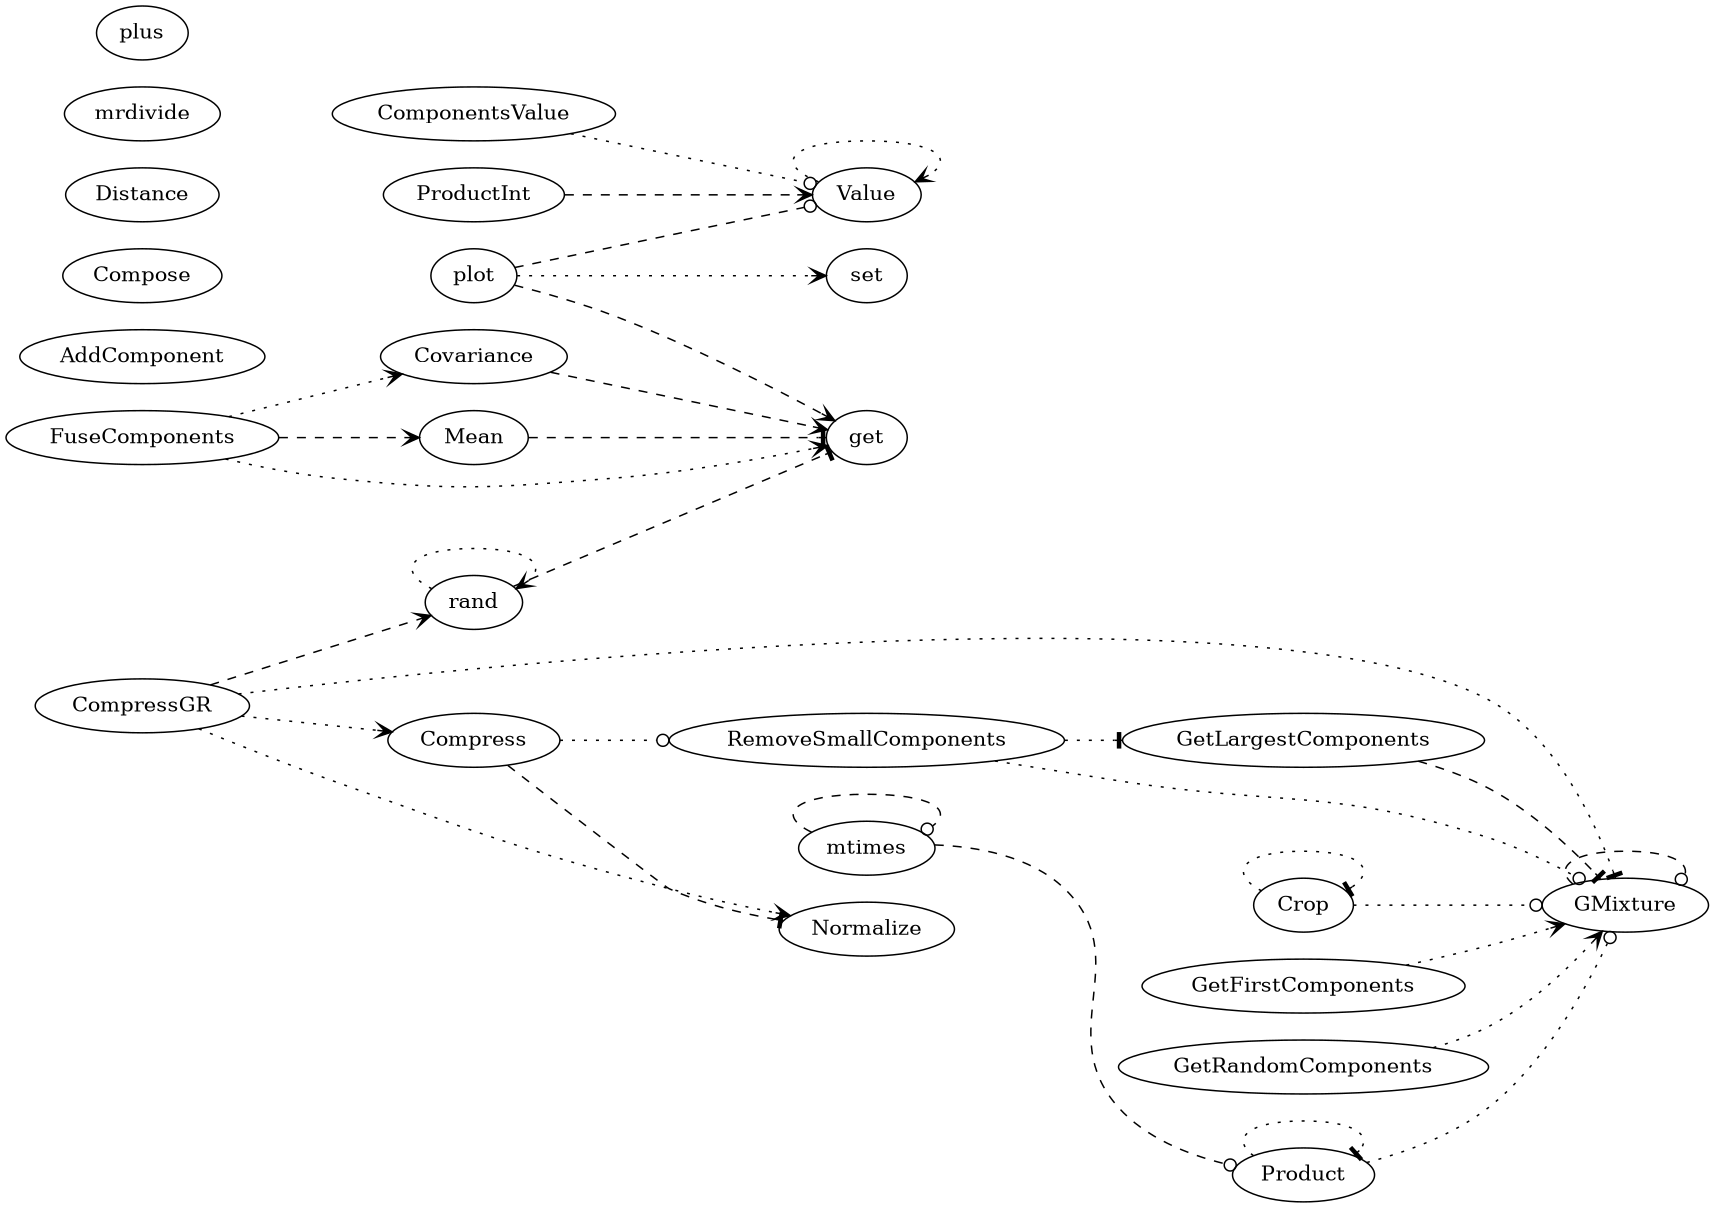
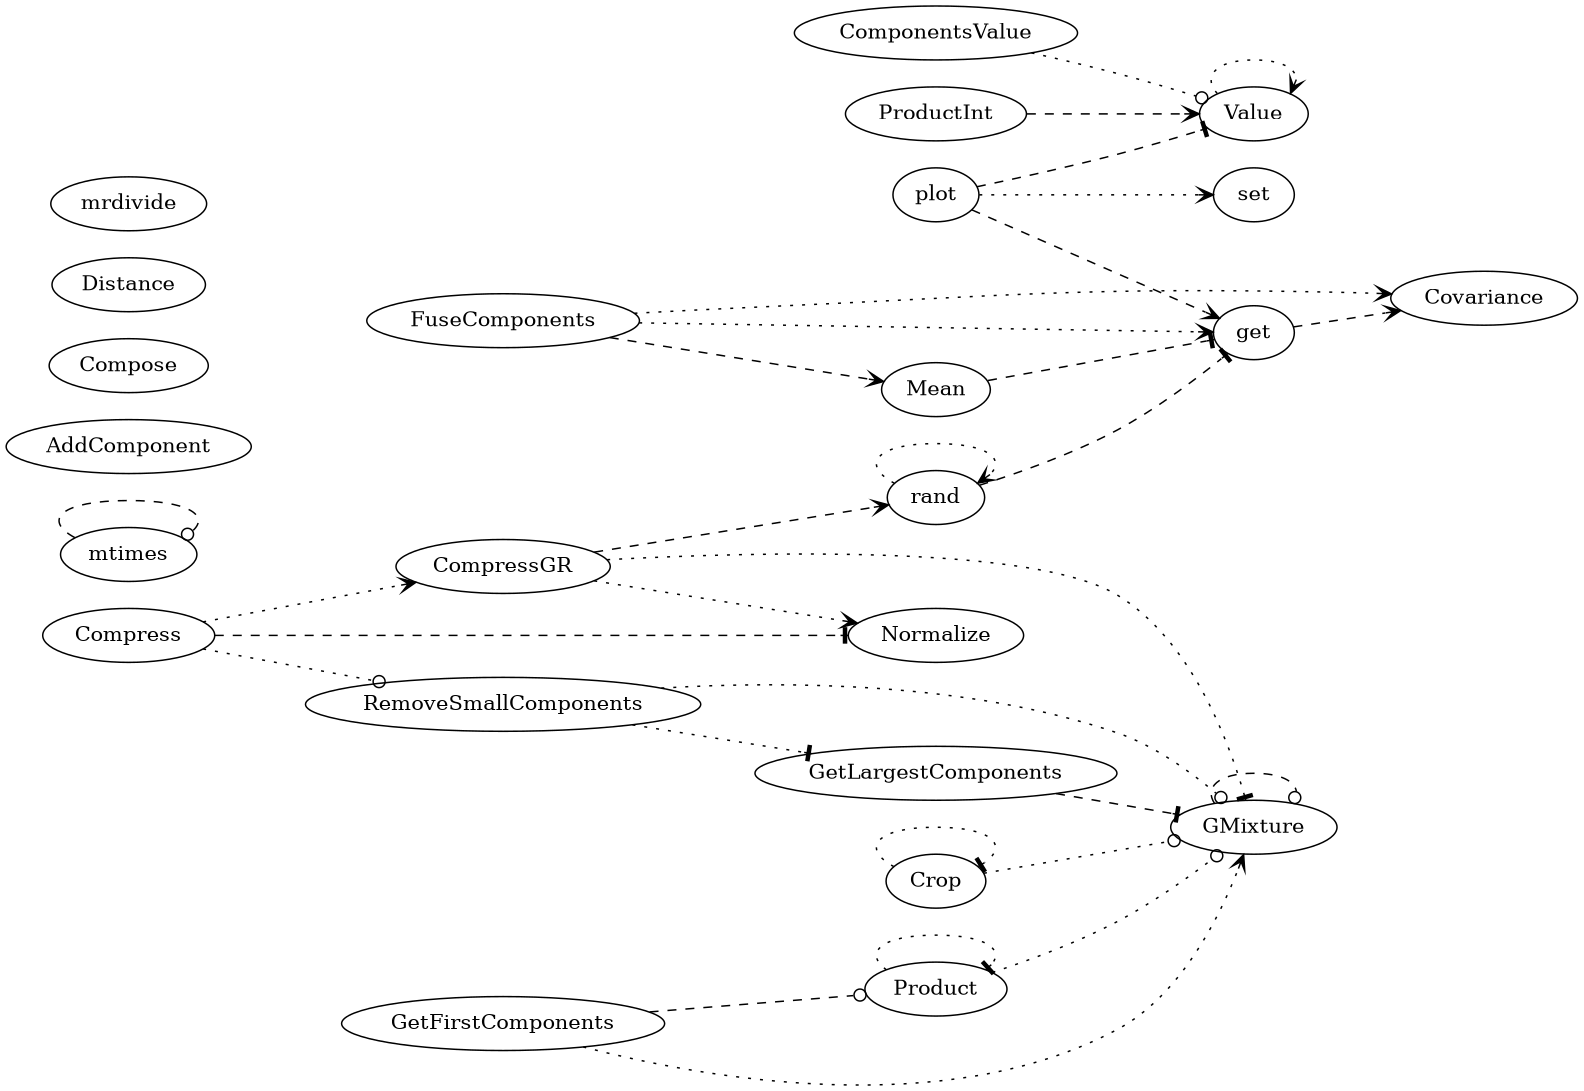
  digraph {
    rankdir=LR
    edge [arrowhead=vee style=dotted]
    ComponentsValue
    Value
    Compress
    CompressGR
    Normalize
    RemoveSmallComponents
    GMixture
    rand
    GetLargestComponents
    FuseComponents
    Covariance
    get
    Mean
    Crop
    GetFirstComponents
-   GetRandomComponents
    Product
    ProductInt
    mtimes
    plot
    set
    AddComponent
    Compose
    Distance
    mrdivide
-   plus
    ComponentsValue -> Value [arrowhead=odot]
    Value -> Value
-   CompressGR -> Compress
+   Compress -> CompressGR
    Compress -> Normalize [arrowhead=tee style=dashed]
    Compress -> RemoveSmallComponents [arrowhead=odot]
    CompressGR -> Normalize
    CompressGR -> GMixture [arrowhead=tee]
    CompressGR -> rand [style=dashed]
    RemoveSmallComponents -> GMixture [arrowhead=odot]
    RemoveSmallComponents -> GetLargestComponents [arrowhead=tee]
    GMixture -> GMixture [arrowhead=odot style=dashed]
    rand -> rand
    rand -> get [arrowhead=tee style=dashed]
    GetLargestComponents -> GMixture [arrowhead=tee style=dashed]
    FuseComponents -> Covariance
    FuseComponents -> get
    FuseComponents -> Mean [style=dashed]
-   Covariance -> get [style=dashed]
+   get -> Covariance [style=dashed]
    Mean -> get [arrowhead=tee style=dashed]
    Crop -> GMixture [arrowhead=odot]
    Crop -> Crop [arrowhead=tee]
    GetFirstComponents -> GMixture
-   GetRandomComponents -> GMixture
    Product -> GMixture [arrowhead=odot]
    Product -> Product [arrowhead=tee]
    ProductInt -> Value [style=dashed]
-   mtimes -> Product [arrowhead=odot style=dashed]
+   GetFirstComponents -> Product [arrowhead=odot style=dashed]
    mtimes -> mtimes [arrowhead=odot style=dashed]
-   plot -> Value [arrowhead=odot style=dashed]
+   plot -> Value [arrowhead=tee style=dashed]
    plot -> get [style=dashed]
    plot -> set
  }
